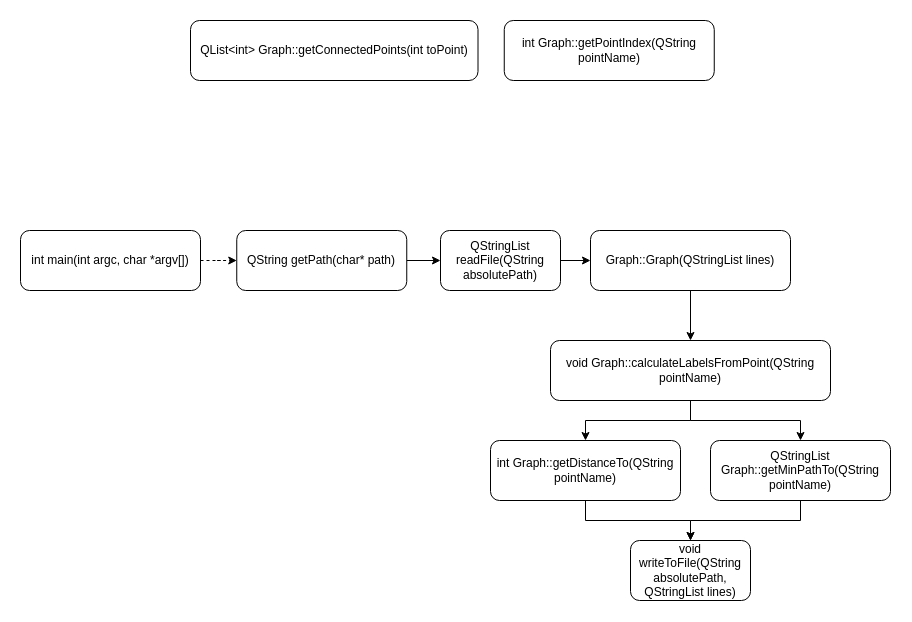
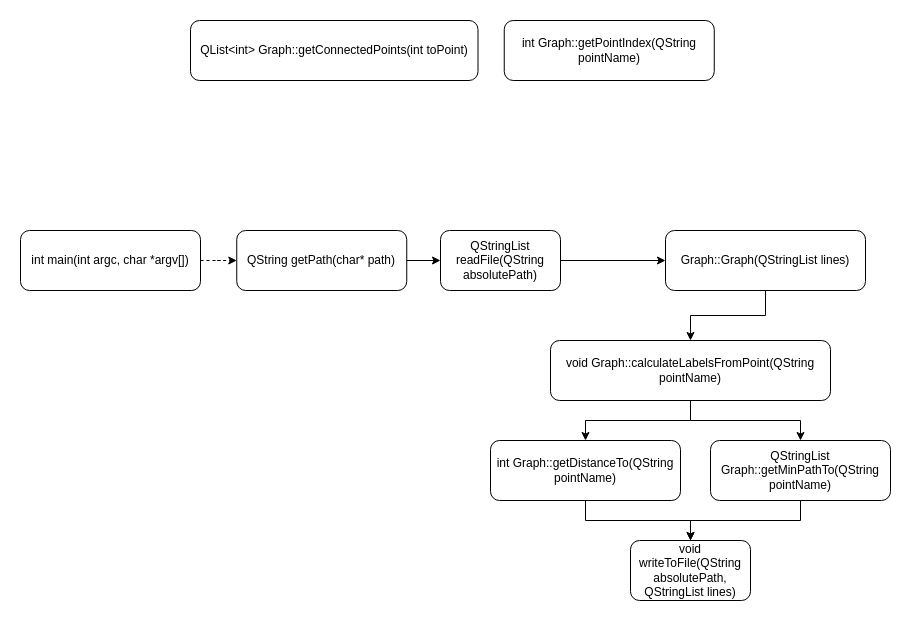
  <mxCell id="0" />
  <mxCell id="1" parent="0" />
  <mxCell id="2" style="edgeStyle=orthogonalEdgeStyle;rounded=0;orthogonalLoop=1;jettySize=auto;html=1;exitX=1;exitY=0.5;exitDx=0;exitDy=0;" edge="1" parent="1" source="3" target="18"><mxGeometry relative="1" as="geometry" /></mxCell>
  <mxCell id="3" value="QStringList readFile(QString absolutePath)" style="rounded=1;whiteSpace=wrap;html=1;" parent="1" vertex="1"><mxGeometry x="440" y="230" width="120" height="60" as="geometry" /></mxCell>
  <mxCell id="4" style="edgeStyle=orthogonalEdgeStyle;rounded=0;orthogonalLoop=1;jettySize=auto;html=1;exitX=0.5;exitY=1;exitDx=0;exitDy=0;" edge="1" parent="1" source="5" target="8"><mxGeometry relative="1" as="geometry" /></mxCell>
  <mxCell id="5" value="int Graph::getDistanceTo(QString pointName)" style="rounded=1;whiteSpace=wrap;html=1;" parent="1" vertex="1"><mxGeometry x="490" y="440" width="190" height="60" as="geometry" /></mxCell>
  <mxCell id="6" style="edgeStyle=orthogonalEdgeStyle;rounded=0;orthogonalLoop=1;jettySize=auto;html=1;exitX=1;exitY=0.5;exitDx=0;exitDy=0;" edge="1" parent="1" source="7" target="3"><mxGeometry relative="1" as="geometry" /></mxCell>
  <mxCell id="7" value="QString getPath(char* path)" style="rounded=1;whiteSpace=wrap;html=1;" parent="1" vertex="1"><mxGeometry x="236.25" y="230" width="170" height="60" as="geometry" /></mxCell>
  <mxCell id="8" value="void writeToFile(QString absolutePath, QStringList lines)" style="rounded=1;whiteSpace=wrap;html=1;" parent="1" vertex="1"><mxGeometry x="630" y="540" width="120" height="60" as="geometry" /></mxCell>
  <mxCell id="9" style="edgeStyle=orthogonalEdgeStyle;rounded=0;orthogonalLoop=1;jettySize=auto;html=1;exitX=1;exitY=0.5;exitDx=0;exitDy=0;dashed=1;" edge="1" parent="1" source="10" target="7"><mxGeometry relative="1" as="geometry" /></mxCell>
  <mxCell id="10" value="int main(int argc, char *argv[])" style="rounded=1;whiteSpace=wrap;html=1;" parent="1" vertex="1"><mxGeometry x="20" y="230" width="180" height="60" as="geometry" /></mxCell>
  <mxCell id="11" value="int Graph::getPointIndex(QString pointName)" style="rounded=1;whiteSpace=wrap;html=1;" parent="1" vertex="1"><mxGeometry x="503.75" y="20" width="210" height="60" as="geometry" /></mxCell>
  <mxCell id="12" style="edgeStyle=orthogonalEdgeStyle;rounded=0;orthogonalLoop=1;jettySize=auto;html=1;exitX=0.5;exitY=1;exitDx=0;exitDy=0;" edge="1" parent="1" source="13" target="8"><mxGeometry relative="1" as="geometry" /></mxCell>
  <mxCell id="13" value="QStringList Graph::getMinPathTo(QString pointName)" style="rounded=1;whiteSpace=wrap;html=1;" parent="1" vertex="1"><mxGeometry x="710" y="440" width="180" height="60" as="geometry" /></mxCell>
  <mxCell id="14" style="edgeStyle=orthogonalEdgeStyle;rounded=0;orthogonalLoop=1;jettySize=auto;html=1;exitX=0.5;exitY=1;exitDx=0;exitDy=0;" edge="1" parent="1" source="16" target="5"><mxGeometry relative="1" as="geometry" /></mxCell>
  <mxCell id="15" style="edgeStyle=orthogonalEdgeStyle;rounded=0;orthogonalLoop=1;jettySize=auto;html=1;exitX=0.5;exitY=1;exitDx=0;exitDy=0;" edge="1" parent="1" source="16" target="13"><mxGeometry relative="1" as="geometry" /></mxCell>
  <mxCell id="16" value="void Graph::calculateLabelsFromPoint(QString pointName)" style="rounded=1;whiteSpace=wrap;html=1;" parent="1" vertex="1"><mxGeometry x="550" y="340" width="280" height="60" as="geometry" /></mxCell>
  <mxCell id="17" style="edgeStyle=orthogonalEdgeStyle;rounded=0;orthogonalLoop=1;jettySize=auto;html=1;exitX=0.5;exitY=1;exitDx=0;exitDy=0;" edge="1" parent="1" source="18" target="16"><mxGeometry relative="1" as="geometry" /></mxCell>
- <mxCell id="18" value="Graph::Graph(QStringList lines)" style="rounded=1;whiteSpace=wrap;html=1;" parent="1" vertex="1"><mxGeometry x="590" y="230" width="200" height="60" as="geometry" /></mxCell>
+ <mxCell id="18" value="Graph::Graph(QStringList lines)" style="rounded=1;whiteSpace=wrap;html=1;" parent="1" vertex="1"><mxGeometry x="665" y="230" width="200" height="60" as="geometry" /></mxCell>
  <mxCell id="19" value="QList&amp;lt;int&amp;gt; Graph::getConnectedPoints(int toPoint)" style="rounded=1;whiteSpace=wrap;html=1;" parent="1" vertex="1"><mxGeometry y="20" width="287.5" height="60" as="geometry" x="190" /></mxCell>
